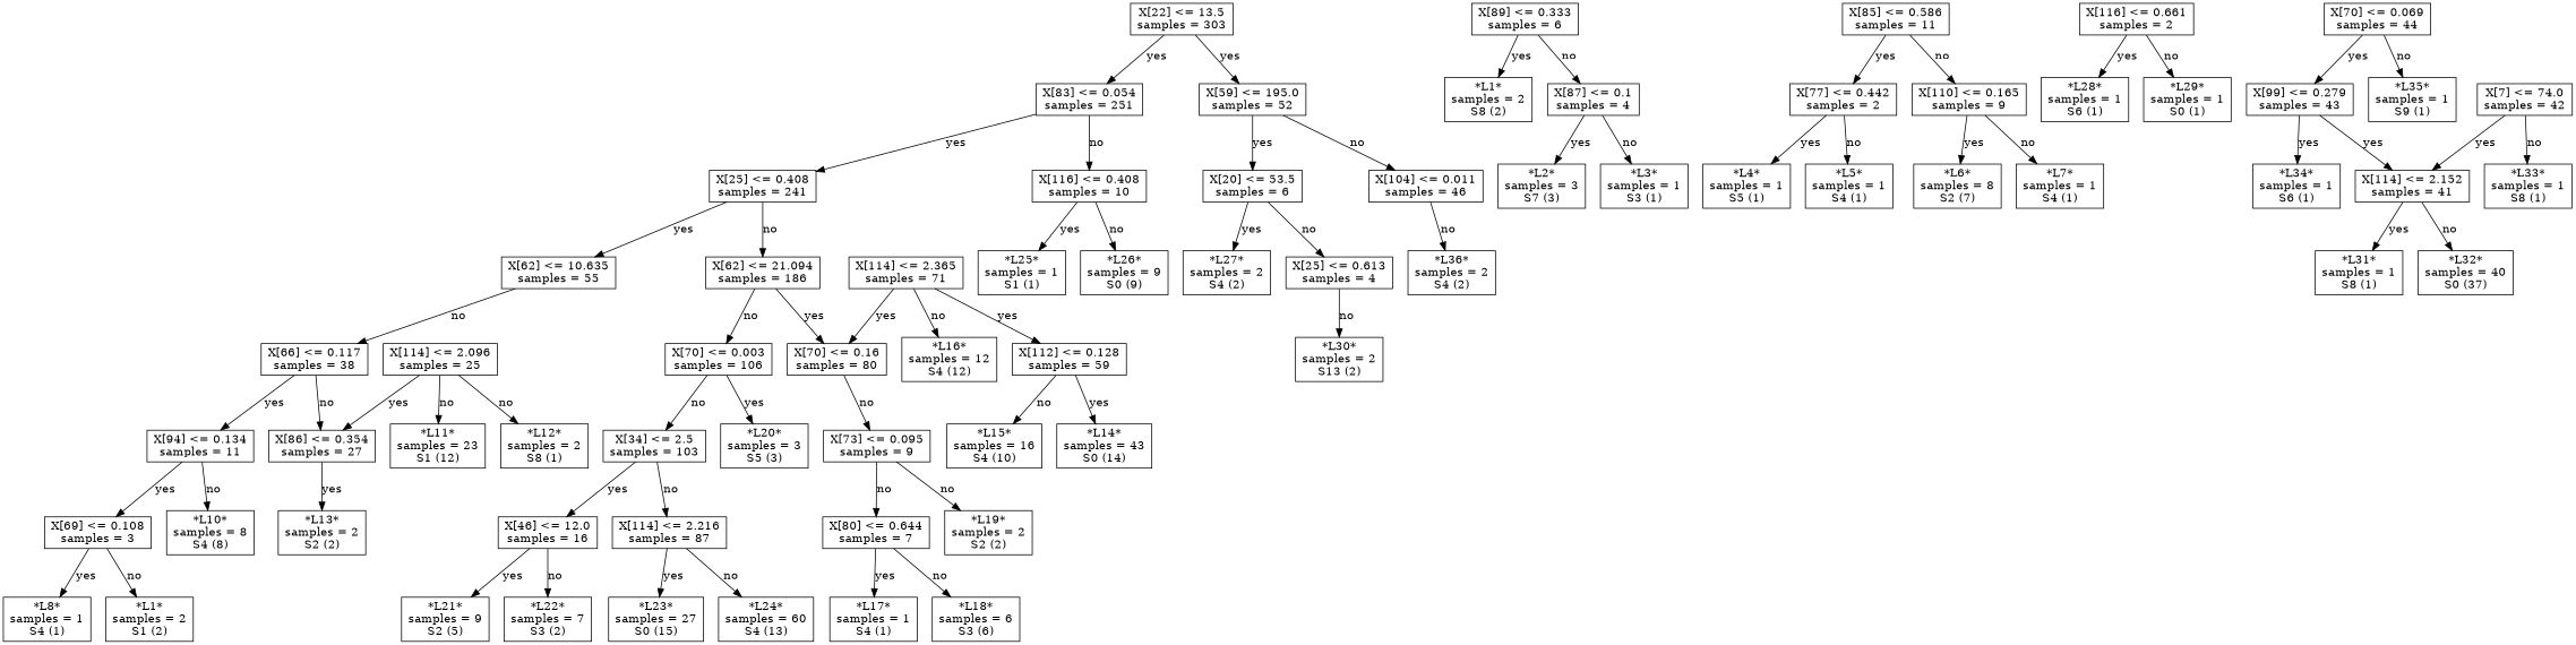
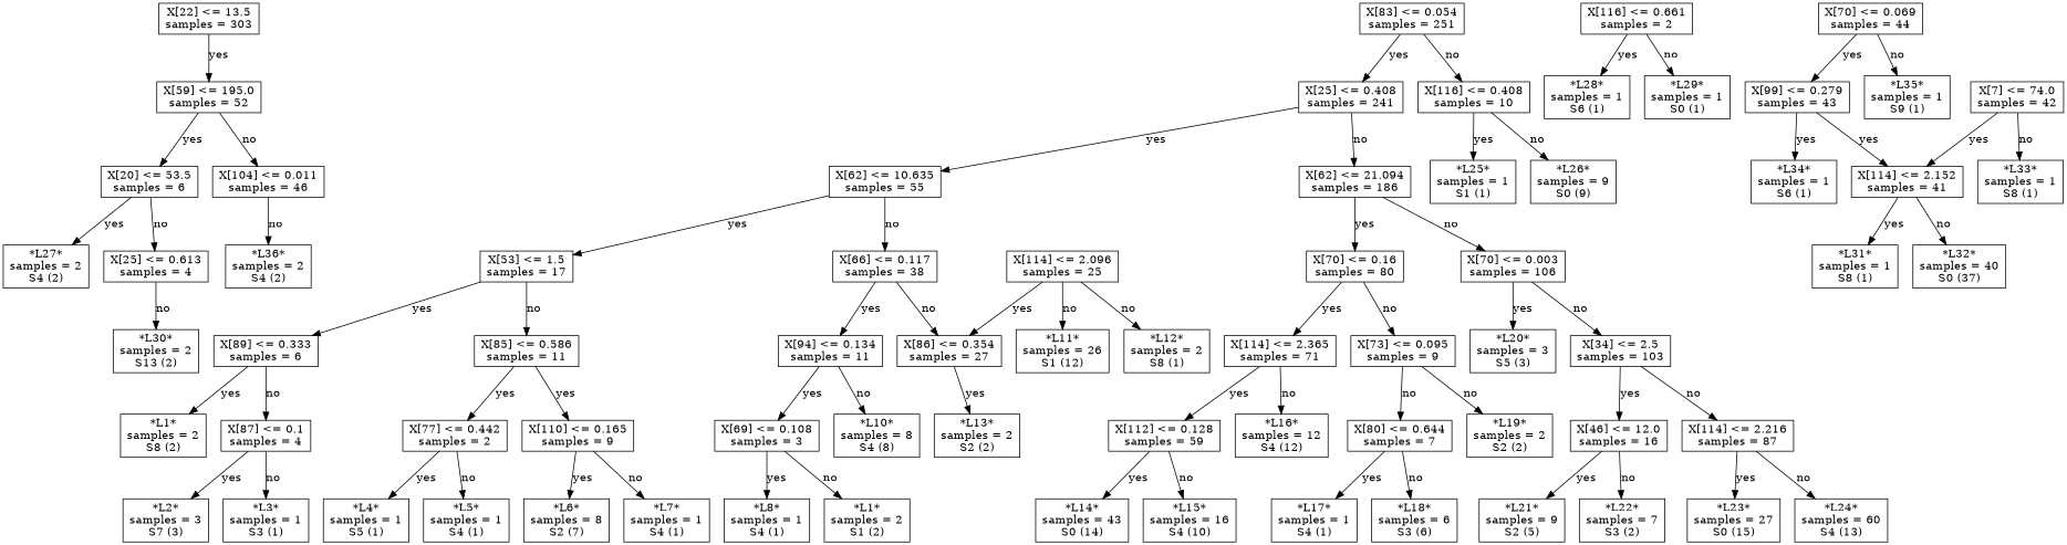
  digraph {
    node [shape=box]
    n1 [label="X[22] <= 13.5\nsamples = 303\n"]
    n2 [label="X[83] <= 0.054\nsamples = 251\n"]
    n3 [label="X[59] <= 195.0\nsamples = 52\n"]
    n4 [label="X[25] <= 0.408\nsamples = 241\n"]
    n5 [label="X[116] <= 0.408\nsamples = 10\n"]
    n6 [label="X[20] <= 53.5\nsamples = 6\n"]
    n7 [label="X[104] <= 0.011\nsamples = 46\n"]
    n8 [label="X[62] <= 10.635\nsamples = 55\n"]
    n9 [label="X[62] <= 21.094\nsamples = 186\n"]
    n10 [label="*L25*\nsamples = 1\nS1 (1)\n"]
    n11 [label="*L26*\nsamples = 9\nS0 (9)\n"]
+   n12 [label="X[53] <= 1.5\nsamples = 17\n"]
    n13 [label="X[66] <= 0.117\nsamples = 38\n"]
    n14 [label="X[70] <= 0.16\nsamples = 80\n"]
    n15 [label="X[70] <= 0.003\nsamples = 106\n"]
    n16 [label="X[89] <= 0.333\nsamples = 6\n"]
    n17 [label="X[85] <= 0.586\nsamples = 11\n"]
    n18 [label="X[94] <= 0.134\nsamples = 11\n"]
    n19 [label="X[86] <= 0.354\nsamples = 27\n"]
    n20 [label="*L1*\nsamples = 2\nS8 (2)\n"]
    n21 [label="X[87] <= 0.1\nsamples = 4\n"]
    n22 [label="X[77] <= 0.442\nsamples = 2\n"]
    n23 [label="X[110] <= 0.165\nsamples = 9\n"]
    n24 [label="*L2*\nsamples = 3\nS7 (3)\n"]
    n25 [label="*L3*\nsamples = 1\nS3 (1)\n"]
    n26 [label="*L4*\nsamples = 1\nS5 (1)\n"]
    n27 [label="*L5*\nsamples = 1\nS4 (1)\n"]
    n28 [label="*L6*\nsamples = 8\nS2 (7)\n"]
    n29 [label="*L7*\nsamples = 1\nS4 (1)\n"]
    n30 [label="X[69] <= 0.108\nsamples = 3\n"]
    n31 [label="*L10*\nsamples = 8\nS4 (8)\n"]
    n32 [label="*L13*\nsamples = 2\nS2 (2)\n"]
    n33 [label="*L8*\nsamples = 1\nS4 (1)\n"]
    n34 [label="*L1*\nsamples = 2\nS1 (2)\n"]
    n35 [label="X[114] <= 2.096\nsamples = 25\n"]
-   n36 [label="*L11*\nsamples = 23\nS1 (12)\n"]
+   n36 [label="*L11*\nsamples = 26\nS1 (12)\n"]
    n37 [label="*L12*\nsamples = 2\nS8 (1)\n"]
    n38 [label="X[114] <= 2.365\nsamples = 71\n"]
    n39 [label="X[73] <= 0.095\nsamples = 9\n"]
    n40 [label="*L20*\nsamples = 3\nS5 (3)\n"]
    n41 [label="X[34] <= 2.5\nsamples = 103\n"]
    n42 [label="X[112] <= 0.128\nsamples = 59\n"]
    n43 [label="*L16*\nsamples = 12\nS4 (12)\n"]
    n44 [label="X[80] <= 0.644\nsamples = 7\n"]
    n45 [label="*L19*\nsamples = 2\nS2 (2)\n"]
    n46 [label="*L14*\nsamples = 43\nS0 (14)\n"]
    n47 [label="*L15*\nsamples = 16\nS4 (10)\n"]
    n48 [label="*L17*\nsamples = 1\nS4 (1)\n"]
    n49 [label="*L18*\nsamples = 6\nS3 (6)\n"]
    n50 [label="X[46] <= 12.0\nsamples = 16\n"]
    n51 [label="X[114] <= 2.216\nsamples = 87\n"]
    n52 [label="*L21*\nsamples = 9\nS2 (5)\n"]
    n53 [label="*L22*\nsamples = 7\nS3 (2)\n"]
    n54 [label="*L23*\nsamples = 27\nS0 (15)\n"]
    n55 [label="*L24*\nsamples = 60\nS4 (13)\n"]
    n56 [label="*L27*\nsamples = 2\nS4 (2)\n"]
    n57 [label="X[25] <= 0.613\nsamples = 4\n"]
    n58 [label="*L36*\nsamples = 2\nS4 (2)\n"]
    n59 [label="*L30*\nsamples = 2\nS13 (2)\n"]
    n60 [label="X[116] <= 0.661\nsamples = 2\n"]
    n61 [label="*L28*\nsamples = 1\nS6 (1)\n"]
    n62 [label="*L29*\nsamples = 1\nS0 (1)\n"]
    n63 [label="X[70] <= 0.069\nsamples = 44\n"]
    n64 [label="X[99] <= 0.279\nsamples = 43\n"]
    n65 [label="*L35*\nsamples = 1\nS9 (1)\n"]
    n66 [label="*L34*\nsamples = 1\nS6 (1)\n"]
    n67 [label="X[114] <= 2.152\nsamples = 41\n"]
    n68 [label="X[7] <= 74.0\nsamples = 42\n"]
    n69 [label="*L33*\nsamples = 1\nS8 (1)\n"]
    n70 [label="*L31*\nsamples = 1\nS8 (1)\n"]
    n71 [label="*L32*\nsamples = 40\nS0 (37)\n"]
-   n1 -> n2 [label=yes]
    n1 -> n3 [label=yes]
    n2 -> n4 [label=yes]
    n2 -> n5 [label=no]
    n3 -> n6 [label=yes]
    n3 -> n7 [label=no]
    n4 -> n8 [label=yes]
    n4 -> n9 [label=no]
    n5 -> n10 [label=yes]
    n5 -> n11 [label=no]
    n6 -> n56 [label=yes]
    n6 -> n57 [label=no]
    n7 -> n58 [label=no]
+   n8 -> n12 [label=yes]
    n8 -> n13 [label=no]
    n9 -> n14 [label=yes]
    n9 -> n15 [label=no]
+   n12 -> n16 [label=yes]
+   n12 -> n17 [label=no]
    n13 -> n18 [label=yes]
    n13 -> n19 [label=no]
-   n38 -> n14 [label=yes]
+   n14 -> n38 [label=yes]
    n14 -> n39 [label=no]
    n15 -> n40 [label=yes]
    n15 -> n41 [label=no]
    n16 -> n20 [label=yes]
    n16 -> n21 [label=no]
    n17 -> n22 [label=yes]
-   n17 -> n23 [label=no]
+   n17 -> n23 [label=yes]
    n18 -> n30 [label=yes]
    n18 -> n31 [label=no]
    n19 -> n32 [label=yes]
    n21 -> n24 [label=yes]
    n21 -> n25 [label=no]
    n22 -> n26 [label=yes]
    n22 -> n27 [label=no]
    n23 -> n28 [label=yes]
    n23 -> n29 [label=no]
    n30 -> n33 [label=yes]
    n30 -> n34 [label=no]
    n35 -> n19 [label=yes]
    n35 -> n36 [label=no]
    n35 -> n37 [label=no]
    n38 -> n42 [label=yes]
    n38 -> n43 [label=no]
    n39 -> n44 [label=no]
    n39 -> n45 [label=no]
    n41 -> n50 [label=yes]
    n41 -> n51 [label=no]
    n42 -> n46 [label=yes]
    n42 -> n47 [label=no]
    n44 -> n48 [label=yes]
    n44 -> n49 [label=no]
    n50 -> n52 [label=yes]
    n50 -> n53 [label=no]
    n51 -> n54 [label=yes]
    n51 -> n55 [label=no]
    n57 -> n59 [label=no]
    n60 -> n61 [label=yes]
    n60 -> n62 [label=no]
    n63 -> n64 [label=yes]
    n63 -> n65 [label=no]
    n64 -> n66 [label=yes]
    n64 -> n67 [label=yes]
    n67 -> n70 [label=yes]
    n67 -> n71 [label=no]
    n68 -> n67 [label=yes]
    n68 -> n69 [label=no]
  }
